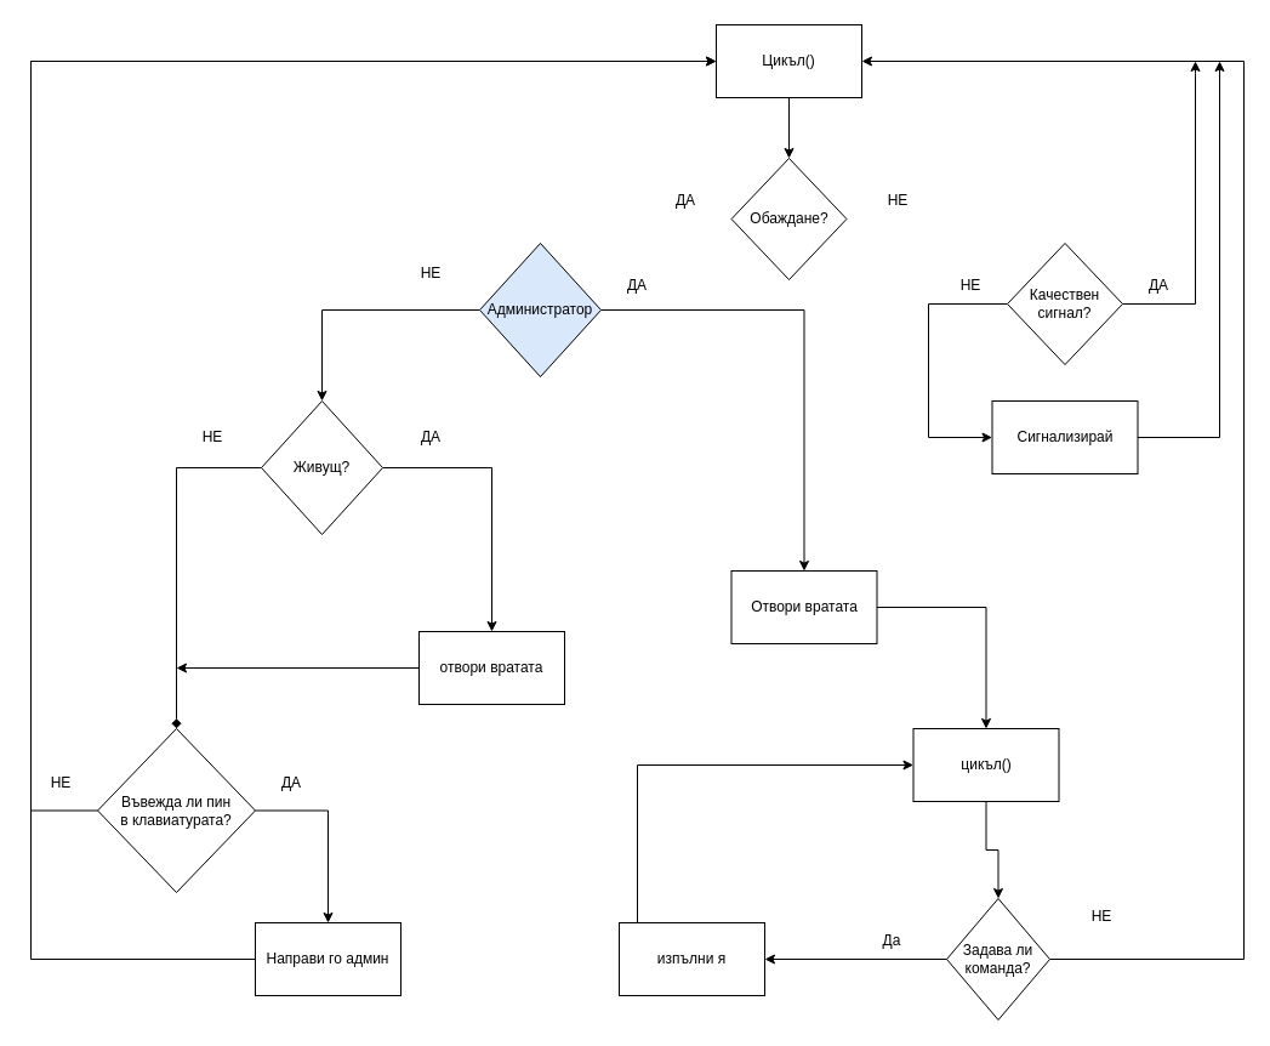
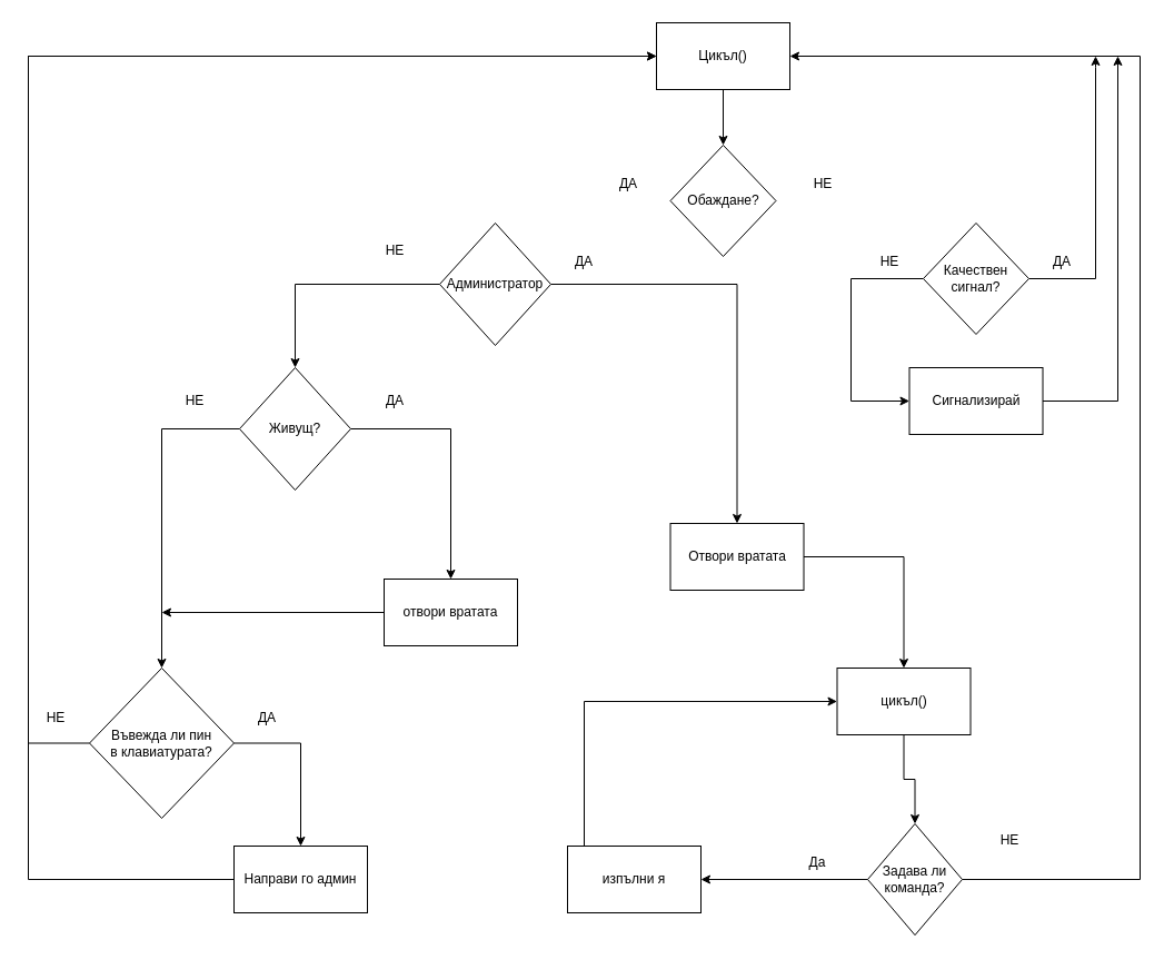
  <mxCell id="0" />
  <mxCell id="1" parent="0" />
  <mxCell id="2" style="edgeStyle=orthogonalEdgeStyle;rounded=0;orthogonalLoop=1;jettySize=auto;html=1;exitX=0.5;exitY=1;exitDx=0;exitDy=0;entryX=0.5;entryY=0;entryDx=0;entryDy=0;" edge="1" parent="1" source="3" target="4"><mxGeometry relative="1" as="geometry" /></mxCell>
  <mxCell id="3" value="Цикъл()" style="rounded=0;whiteSpace=wrap;html=1;" vertex="1" parent="1"><mxGeometry x="590" y="20" width="120" height="60" as="geometry" /></mxCell>
  <mxCell id="4" value="Обаждане?" style="rhombus;whiteSpace=wrap;html=1;" vertex="1" parent="1"><mxGeometry x="602.5" y="130" width="95" height="100" as="geometry" /></mxCell>
  <mxCell id="5" style="edgeStyle=orthogonalEdgeStyle;rounded=0;orthogonalLoop=1;jettySize=auto;html=1;exitX=1;exitY=0.5;exitDx=0;exitDy=0;" edge="1" parent="1" source="8"><mxGeometry relative="1" as="geometry"><mxPoint x="985" y="50" as="targetPoint" /><mxPoint x="690" y="180" as="sourcePoint" /><Array as="points"><mxPoint x="985" y="250" /><mxPoint x="985" y="60" /></Array></mxGeometry></mxCell>
  <mxCell id="6" value="НЕ" style="text;html=1;align=center;verticalAlign=middle;whiteSpace=wrap;rounded=0;" vertex="1" parent="1"><mxGeometry x="710" y="150" width="60" height="30" as="geometry" /></mxCell>
  <mxCell id="7" style="edgeStyle=orthogonalEdgeStyle;rounded=0;orthogonalLoop=1;jettySize=auto;html=1;exitX=0;exitY=0.5;exitDx=0;exitDy=0;entryX=0;entryY=0.5;entryDx=0;entryDy=0;" edge="1" parent="1" source="8" target="12"><mxGeometry relative="1" as="geometry"><Array as="points"><mxPoint x="765" y="250" /><mxPoint x="765" y="360" /></Array></mxGeometry></mxCell>
  <mxCell id="8" value="Качествен&lt;div&gt;сигнал?&lt;/div&gt;" style="rhombus;whiteSpace=wrap;html=1;" vertex="1" parent="1"><mxGeometry x="830" y="200" width="95" height="100" as="geometry" /></mxCell>
  <mxCell id="9" value="ДА" style="text;html=1;align=center;verticalAlign=middle;whiteSpace=wrap;rounded=0;" vertex="1" parent="1"><mxGeometry x="925" y="220" width="60" height="30" as="geometry" /></mxCell>
  <mxCell id="10" value="НЕ" style="text;html=1;align=center;verticalAlign=middle;whiteSpace=wrap;rounded=0;" vertex="1" parent="1"><mxGeometry x="770" y="220" width="60" height="30" as="geometry" /></mxCell>
  <mxCell id="11" style="edgeStyle=orthogonalEdgeStyle;rounded=0;orthogonalLoop=1;jettySize=auto;html=1;exitX=1;exitY=0.5;exitDx=0;exitDy=0;" edge="1" parent="1" source="12"><mxGeometry relative="1" as="geometry"><mxPoint x="1140" y="370" as="sourcePoint" /><mxPoint x="1005" y="50" as="targetPoint" /><Array as="points"><mxPoint x="1005" y="360" /></Array></mxGeometry></mxCell>
  <mxCell id="12" value="Сигнализирай" style="rounded=0;whiteSpace=wrap;html=1;" vertex="1" parent="1"><mxGeometry x="817.5" y="330" width="120" height="60" as="geometry" /></mxCell>
  <mxCell id="13" value="" style="edgeStyle=orthogonalEdgeStyle;rounded=0;orthogonalLoop=1;jettySize=auto;html=1;entryX=0.5;entryY=0;entryDx=0;entryDy=0;exitX=0;exitY=0.5;exitDx=0;exitDy=0;" edge="1" parent="1" source="15" target="30"><mxGeometry relative="1" as="geometry"><mxPoint x="155" y="410" as="targetPoint" /></mxGeometry></mxCell>
  <mxCell id="14" style="edgeStyle=orthogonalEdgeStyle;rounded=0;orthogonalLoop=1;jettySize=auto;html=1;exitX=1;exitY=0.5;exitDx=0;exitDy=0;entryX=0.5;entryY=0;entryDx=0;entryDy=0;" edge="1" parent="1" source="15" target="27"><mxGeometry relative="1" as="geometry"><mxPoint x="428" y="305" as="targetPoint" /></mxGeometry></mxCell>
- <mxCell id="15" value="Администратор" style="rhombus;whiteSpace=wrap;html=1;fillColor=#dae8fc;" vertex="1" parent="1"><mxGeometry x="395" y="200" width="100" height="110" as="geometry" /></mxCell>
+ <mxCell id="15" value="Администратор" style="rhombus;whiteSpace=wrap;html=1;" vertex="1" parent="1"><mxGeometry x="395" y="200" width="100" height="110" as="geometry" /></mxCell>
  <mxCell id="16" value="ДА" style="text;html=1;align=center;verticalAlign=middle;whiteSpace=wrap;rounded=0;" vertex="1" parent="1"><mxGeometry x="535" y="150" width="60" height="30" as="geometry" /></mxCell>
  <mxCell id="17" value="НЕ" style="text;html=1;align=center;verticalAlign=middle;whiteSpace=wrap;rounded=0;" vertex="1" parent="1"><mxGeometry x="325" y="210" width="60" height="30" as="geometry" /></mxCell>
  <mxCell id="18" value="ДА" style="text;html=1;align=center;verticalAlign=middle;whiteSpace=wrap;rounded=0;" vertex="1" parent="1"><mxGeometry x="495" y="220" width="60" height="30" as="geometry" /></mxCell>
  <mxCell id="19" value="" style="edgeStyle=orthogonalEdgeStyle;rounded=0;orthogonalLoop=1;jettySize=auto;html=1;exitX=1;exitY=0.5;exitDx=0;exitDy=0;" edge="1" parent="1" source="21" target="23"><mxGeometry relative="1" as="geometry" /></mxCell>
  <mxCell id="20" style="edgeStyle=orthogonalEdgeStyle;rounded=0;orthogonalLoop=1;jettySize=auto;html=1;exitX=0;exitY=0.5;exitDx=0;exitDy=0;entryX=0;entryY=0.5;entryDx=0;entryDy=0;" edge="1" parent="1" source="21" target="3"><mxGeometry relative="1" as="geometry"><Array as="points"><mxPoint x="25" y="668" /><mxPoint x="25" y="50" /></Array></mxGeometry></mxCell>
  <mxCell id="21" value="Въвежда ли пин&lt;div&gt;в клавиатурата?&lt;/div&gt;" style="rhombus;whiteSpace=wrap;html=1;" vertex="1" parent="1"><mxGeometry x="80" y="600" width="130" height="135" as="geometry" /></mxCell>
  <mxCell id="22" style="edgeStyle=orthogonalEdgeStyle;rounded=0;orthogonalLoop=1;jettySize=auto;html=1;entryX=0;entryY=0.5;entryDx=0;entryDy=0;" edge="1" parent="1" source="23" target="3"><mxGeometry relative="1" as="geometry"><mxPoint x="45" y="80" as="targetPoint" /><Array as="points"><mxPoint x="25" y="790" /><mxPoint x="25" y="50" /></Array></mxGeometry></mxCell>
  <mxCell id="23" value="Направи го админ" style="whiteSpace=wrap;html=1;" vertex="1" parent="1"><mxGeometry x="210" y="760" width="120" height="60" as="geometry" /></mxCell>
  <mxCell id="24" value="НЕ" style="text;html=1;align=center;verticalAlign=middle;whiteSpace=wrap;rounded=0;" vertex="1" parent="1"><mxGeometry x="20" y="630" width="60" height="30" as="geometry" /></mxCell>
  <mxCell id="25" value="ДА" style="text;html=1;align=center;verticalAlign=middle;whiteSpace=wrap;rounded=0;" vertex="1" parent="1"><mxGeometry x="210" y="630" width="60" height="30" as="geometry" /></mxCell>
  <mxCell id="26" value="" style="edgeStyle=orthogonalEdgeStyle;rounded=0;orthogonalLoop=1;jettySize=auto;html=1;" edge="1" parent="1" source="27" target="39"><mxGeometry relative="1" as="geometry" /></mxCell>
  <mxCell id="27" value="Отвори вратата" style="rounded=0;whiteSpace=wrap;html=1;" vertex="1" parent="1"><mxGeometry x="602.5" y="470" width="120" height="60" as="geometry" /></mxCell>
  <mxCell id="28" value="" style="edgeStyle=orthogonalEdgeStyle;rounded=0;orthogonalLoop=1;jettySize=auto;html=1;exitX=1;exitY=0.5;exitDx=0;exitDy=0;" edge="1" parent="1" source="30" target="32"><mxGeometry relative="1" as="geometry" /></mxCell>
- <mxCell id="29" style="edgeStyle=orthogonalEdgeStyle;rounded=0;orthogonalLoop=1;jettySize=auto;html=1;exitX=0;exitY=0.5;exitDx=0;exitDy=0;entryX=0.5;entryY=0;entryDx=0;entryDy=0;endArrow=diamond;" edge="1" parent="1" source="30" target="21"><mxGeometry relative="1" as="geometry"><mxPoint x="85" y="390" as="targetPoint" /><Array as="points"><mxPoint x="145" y="385" /></Array></mxGeometry></mxCell>
+ <mxCell id="29" style="edgeStyle=orthogonalEdgeStyle;rounded=0;orthogonalLoop=1;jettySize=auto;html=1;exitX=0;exitY=0.5;exitDx=0;exitDy=0;entryX=0.5;entryY=0;entryDx=0;entryDy=0;" edge="1" parent="1" source="30" target="21"><mxGeometry relative="1" as="geometry"><mxPoint x="85" y="390" as="targetPoint" /><Array as="points"><mxPoint x="145" y="385" /></Array></mxGeometry></mxCell>
  <mxCell id="30" value="Живущ?" style="rhombus;whiteSpace=wrap;html=1;" vertex="1" parent="1"><mxGeometry x="215" y="330" width="100" height="110" as="geometry" /></mxCell>
  <mxCell id="31" style="edgeStyle=orthogonalEdgeStyle;rounded=0;orthogonalLoop=1;jettySize=auto;html=1;exitX=0;exitY=0.5;exitDx=0;exitDy=0;" edge="1" parent="1" source="32"><mxGeometry relative="1" as="geometry"><mxPoint x="145" y="550" as="targetPoint" /><Array as="points"><mxPoint x="145" y="550" /></Array></mxGeometry></mxCell>
  <mxCell id="32" value="отвори вратата" style="whiteSpace=wrap;html=1;" vertex="1" parent="1"><mxGeometry x="345" y="520" width="120" height="60" as="geometry" /></mxCell>
  <mxCell id="33" value="" style="edgeStyle=orthogonalEdgeStyle;rounded=0;orthogonalLoop=1;jettySize=auto;html=1;" edge="1" parent="1" source="35" target="37"><mxGeometry relative="1" as="geometry" /></mxCell>
  <mxCell id="34" style="edgeStyle=orthogonalEdgeStyle;rounded=0;orthogonalLoop=1;jettySize=auto;html=1;exitX=1;exitY=0.5;exitDx=0;exitDy=0;entryX=1;entryY=0.5;entryDx=0;entryDy=0;" edge="1" parent="1" source="35" target="3"><mxGeometry relative="1" as="geometry"><mxPoint x="955" y="50" as="targetPoint" /><mxPoint x="695" y="700" as="sourcePoint" /><Array as="points"><mxPoint x="1025" y="790" /><mxPoint x="1025" y="50" /></Array></mxGeometry></mxCell>
  <mxCell id="35" value="Задава ли команда?" style="rhombus;whiteSpace=wrap;html=1;rounded=0;" vertex="1" parent="1"><mxGeometry x="780" y="740" width="85" height="100" as="geometry" /></mxCell>
  <mxCell id="36" style="edgeStyle=orthogonalEdgeStyle;rounded=0;orthogonalLoop=1;jettySize=auto;html=1;exitX=0;exitY=0.5;exitDx=0;exitDy=0;entryX=0;entryY=0.5;entryDx=0;entryDy=0;" edge="1" parent="1" source="37" target="39"><mxGeometry relative="1" as="geometry"><Array as="points"><mxPoint x="525" y="790" /><mxPoint x="525" y="630" /></Array></mxGeometry></mxCell>
  <mxCell id="37" value="изпълни я" style="whiteSpace=wrap;html=1;rounded=0;" vertex="1" parent="1"><mxGeometry x="510" y="760" width="120" height="60" as="geometry" /></mxCell>
  <mxCell id="38" style="edgeStyle=orthogonalEdgeStyle;rounded=0;orthogonalLoop=1;jettySize=auto;html=1;exitX=0.5;exitY=1;exitDx=0;exitDy=0;entryX=0.5;entryY=0;entryDx=0;entryDy=0;" edge="1" parent="1" source="39" target="35"><mxGeometry relative="1" as="geometry" /></mxCell>
  <mxCell id="39" value="цикъл()" style="whiteSpace=wrap;html=1;rounded=0;" vertex="1" parent="1"><mxGeometry x="752.5" y="600" width="120" height="60" as="geometry" /></mxCell>
  <mxCell id="40" value="Да" style="text;html=1;align=center;verticalAlign=middle;whiteSpace=wrap;rounded=0;" vertex="1" parent="1"><mxGeometry x="705" y="760" width="60" height="30" as="geometry" /></mxCell>
  <mxCell id="41" value="НЕ" style="text;html=1;align=center;verticalAlign=middle;whiteSpace=wrap;rounded=0;" vertex="1" parent="1"><mxGeometry x="877.5" y="740" width="60" height="30" as="geometry" /></mxCell>
  <mxCell id="42" value="НЕ" style="text;html=1;align=center;verticalAlign=middle;whiteSpace=wrap;rounded=0;" vertex="1" parent="1"><mxGeometry x="145" y="345" width="60" height="30" as="geometry" /></mxCell>
  <mxCell id="43" value="ДА" style="text;html=1;align=center;verticalAlign=middle;whiteSpace=wrap;rounded=0;" vertex="1" parent="1"><mxGeometry x="325" y="345" width="60" height="30" as="geometry" /></mxCell>
